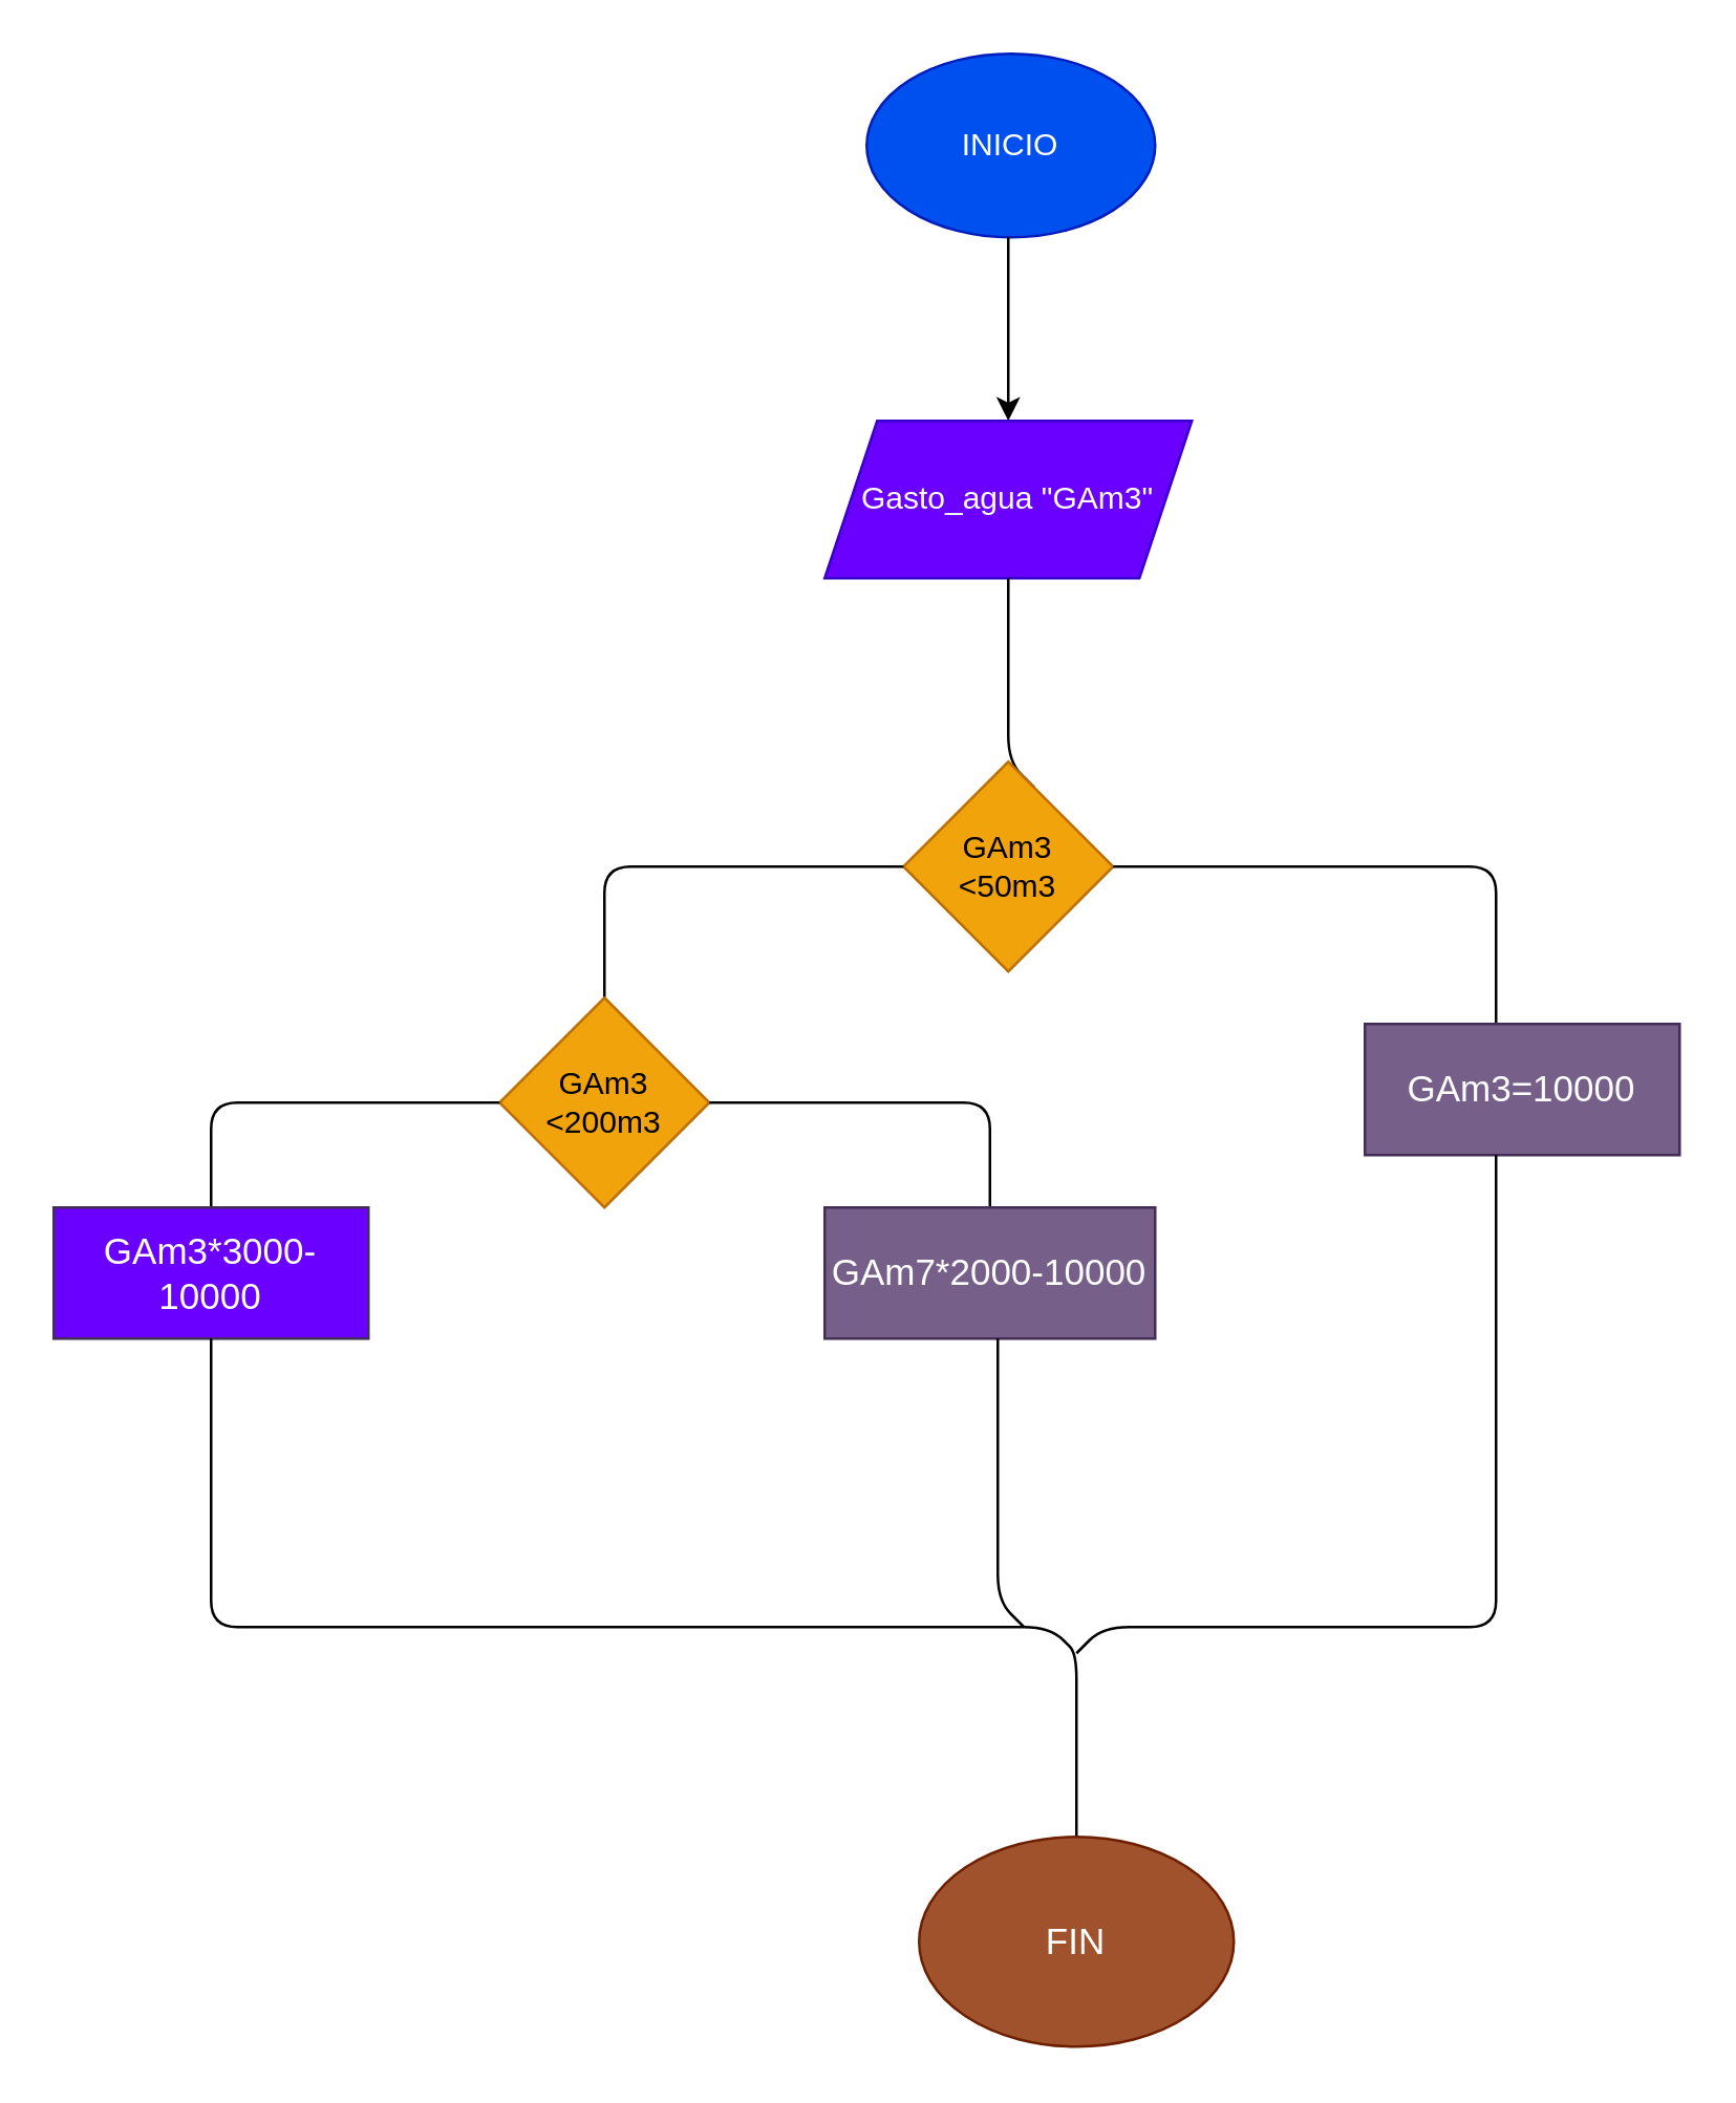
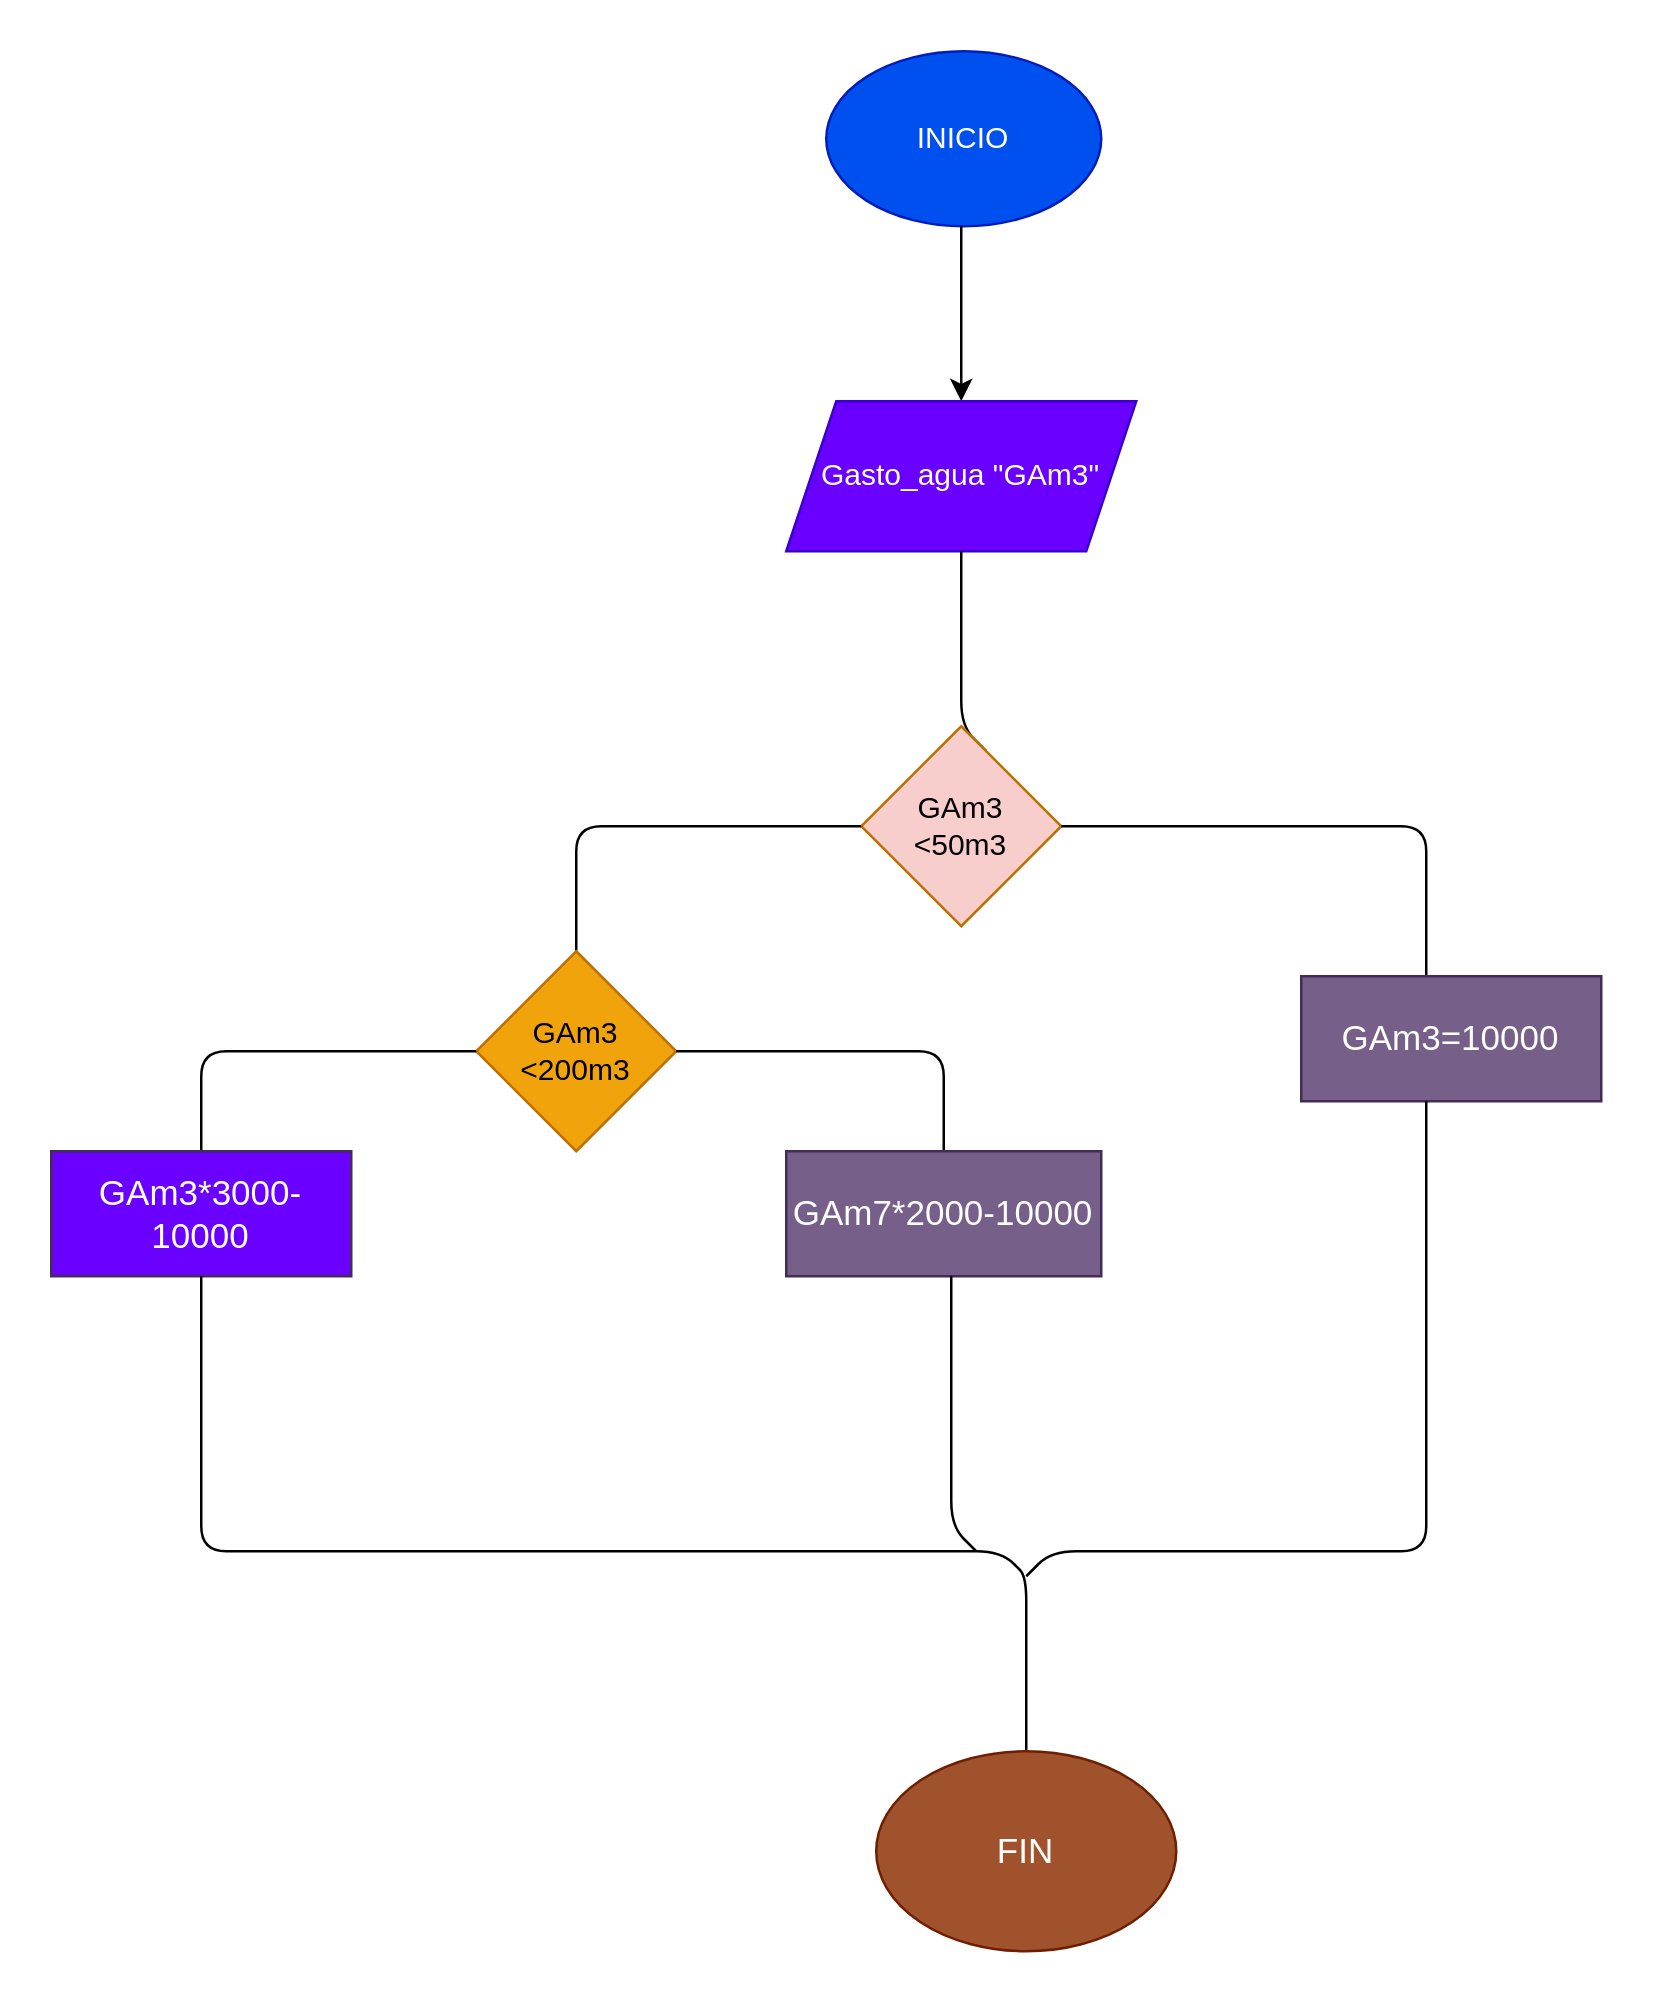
  <mxCell id="0" />
  <mxCell id="1" parent="0" />
  <mxCell id="2" value="INICIO" style="ellipse;whiteSpace=wrap;html=1;fillColor=#0050ef;fontColor=#ffffff;strokeColor=#001DBC;" vertex="1" parent="1"><mxGeometry x="330" y="20" width="110" height="70" as="geometry" /></mxCell>
  <mxCell id="3" value="" style="endArrow=classic;html=1;" edge="1" parent="1"><mxGeometry width="50" height="50" relative="1" as="geometry"><mxPoint x="384" y="90" as="sourcePoint" /><mxPoint x="384" y="160" as="targetPoint" /></mxGeometry></mxCell>
  <mxCell id="4" value="Gasto_agua &quot;GAm3&quot;" style="shape=parallelogram;perimeter=parallelogramPerimeter;whiteSpace=wrap;html=1;fixedSize=1;fillColor=#6a00ff;fontColor=#ffffff;strokeColor=#3700CC;" vertex="1" parent="1"><mxGeometry x="314" y="160" width="140" height="60" as="geometry" /></mxCell>
  <mxCell id="5" value="" style="endArrow=none;html=1;" edge="1" parent="1"><mxGeometry width="50" height="50" relative="1" as="geometry"><mxPoint x="394" y="300" as="sourcePoint" /><mxPoint x="384" y="220" as="targetPoint" /><Array as="points"><mxPoint x="384" y="290" /></Array></mxGeometry></mxCell>
- <mxCell id="6" value="GAm3&lt;br&gt;&amp;lt;50m3" style="rhombus;whiteSpace=wrap;html=1;fillColor=#f0a30a;fontColor=#000000;strokeColor=#BD7000;" vertex="1" parent="1"><mxGeometry x="344" y="290" width="80" height="80" as="geometry" /></mxCell>
+ <mxCell id="6" value="GAm3&lt;br&gt;&amp;lt;50m3" style="rhombus;whiteSpace=wrap;html=1;fillColor=#f8cecc;fontColor=#000000;strokeColor=#BD7000;" vertex="1" parent="1"><mxGeometry x="344" y="290" width="80" height="80" as="geometry" /></mxCell>
  <mxCell id="7" value="" style="endArrow=none;html=1;" edge="1" parent="1"><mxGeometry width="50" height="50" relative="1" as="geometry"><mxPoint x="230" y="380" as="sourcePoint" /><mxPoint x="344" y="330" as="targetPoint" /><Array as="points"><mxPoint x="230" y="330" /></Array></mxGeometry></mxCell>
  <mxCell id="8" value="GAm3&lt;br&gt;&amp;lt;200m3" style="rhombus;whiteSpace=wrap;html=1;fillColor=#f0a30a;fontColor=#000000;strokeColor=#BD7000;" vertex="1" parent="1"><mxGeometry x="190" y="380" width="80" height="80" as="geometry" /></mxCell>
  <mxCell id="9" value="" style="endArrow=none;html=1;" edge="1" parent="1"><mxGeometry width="50" height="50" relative="1" as="geometry"><mxPoint x="80" y="460" as="sourcePoint" /><mxPoint x="190" y="420" as="targetPoint" /><Array as="points"><mxPoint x="80" y="420" /></Array></mxGeometry></mxCell>
  <mxCell id="10" value="&lt;font style=&quot;font-size: 14px;&quot;&gt;GAm3*3000-10000&lt;/font&gt;" style="rounded=0;whiteSpace=wrap;html=1;fillColor=#6a00ff;fontColor=#ffffff;strokeColor=#432D57;" vertex="1" parent="1"><mxGeometry x="20" y="460" width="120" height="50" as="geometry" /></mxCell>
  <mxCell id="11" value="" style="endArrow=none;html=1;" edge="1" parent="1"><mxGeometry width="50" height="50" relative="1" as="geometry"><mxPoint x="424" y="330" as="sourcePoint" /><mxPoint x="570" y="390" as="targetPoint" /><Array as="points"><mxPoint x="570" y="330" /></Array></mxGeometry></mxCell>
  <mxCell id="12" value="&lt;font style=&quot;font-size: 14px;&quot;&gt;GAm3=10000&lt;/font&gt;" style="rounded=0;whiteSpace=wrap;html=1;fillColor=#76608a;fontColor=#ffffff;strokeColor=#432D57;" vertex="1" parent="1"><mxGeometry x="520" y="390" width="120" height="50" as="geometry" /></mxCell>
  <mxCell id="13" value="" style="endArrow=none;html=1;entryX=0.5;entryY=0;entryDx=0;entryDy=0;" edge="1" parent="1" target="14"><mxGeometry width="50" height="50" relative="1" as="geometry"><mxPoint x="270" y="420" as="sourcePoint" /><mxPoint x="370" y="460" as="targetPoint" /><Array as="points"><mxPoint x="377" y="420" /></Array></mxGeometry></mxCell>
  <mxCell id="14" value="&lt;font style=&quot;font-size: 14px;&quot;&gt;GAm7*2000-10000&lt;/font&gt;" style="rounded=0;whiteSpace=wrap;html=1;fillColor=#76608a;fontColor=#ffffff;strokeColor=#432D57;" vertex="1" parent="1"><mxGeometry x="314" y="460" width="126" height="50" as="geometry" /></mxCell>
  <mxCell id="15" value="" style="endArrow=none;html=1;fontSize=14;" edge="1" parent="1"><mxGeometry width="50" height="50" relative="1" as="geometry"><mxPoint x="390" y="620" as="sourcePoint" /><mxPoint x="380" y="510" as="targetPoint" /><Array as="points"><mxPoint x="380" y="610" /></Array></mxGeometry></mxCell>
  <mxCell id="16" value="" style="endArrow=none;html=1;fontSize=14;" edge="1" parent="1"><mxGeometry width="50" height="50" relative="1" as="geometry"><mxPoint x="80" y="510" as="sourcePoint" /><mxPoint x="410" y="700" as="targetPoint" /><Array as="points"><mxPoint x="80" y="620" /><mxPoint x="400" y="620" /><mxPoint x="410" y="630" /></Array></mxGeometry></mxCell>
  <mxCell id="17" value="" style="endArrow=none;html=1;fontSize=14;" edge="1" parent="1"><mxGeometry width="50" height="50" relative="1" as="geometry"><mxPoint x="410" y="630" as="sourcePoint" /><mxPoint x="570" y="440" as="targetPoint" /><Array as="points"><mxPoint x="420" y="620" /><mxPoint x="570" y="620" /></Array></mxGeometry></mxCell>
  <mxCell id="18" value="FIN" style="ellipse;whiteSpace=wrap;html=1;fontSize=14;fillColor=#a0522d;fontColor=#ffffff;strokeColor=#6D1F00;" vertex="1" parent="1"><mxGeometry x="350" y="700" width="120" height="80" as="geometry" /></mxCell>
